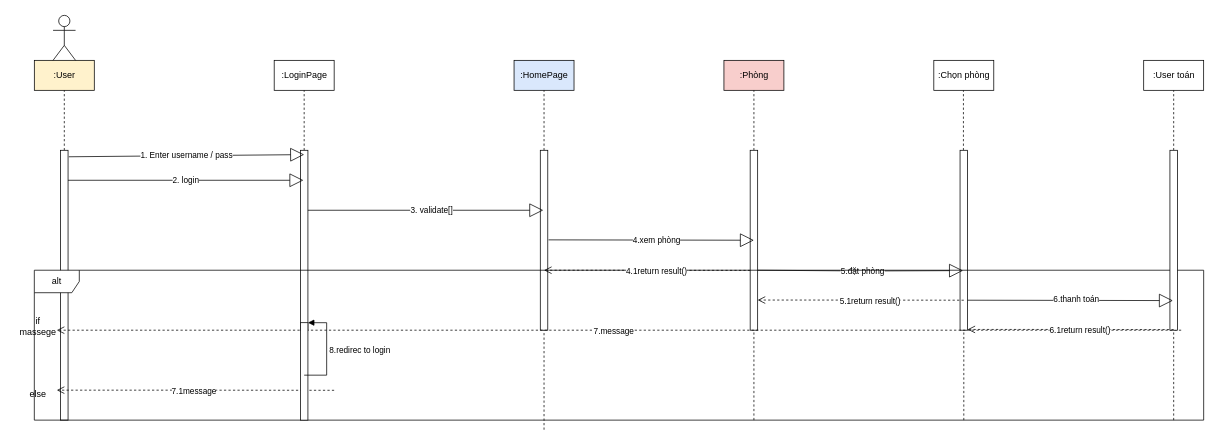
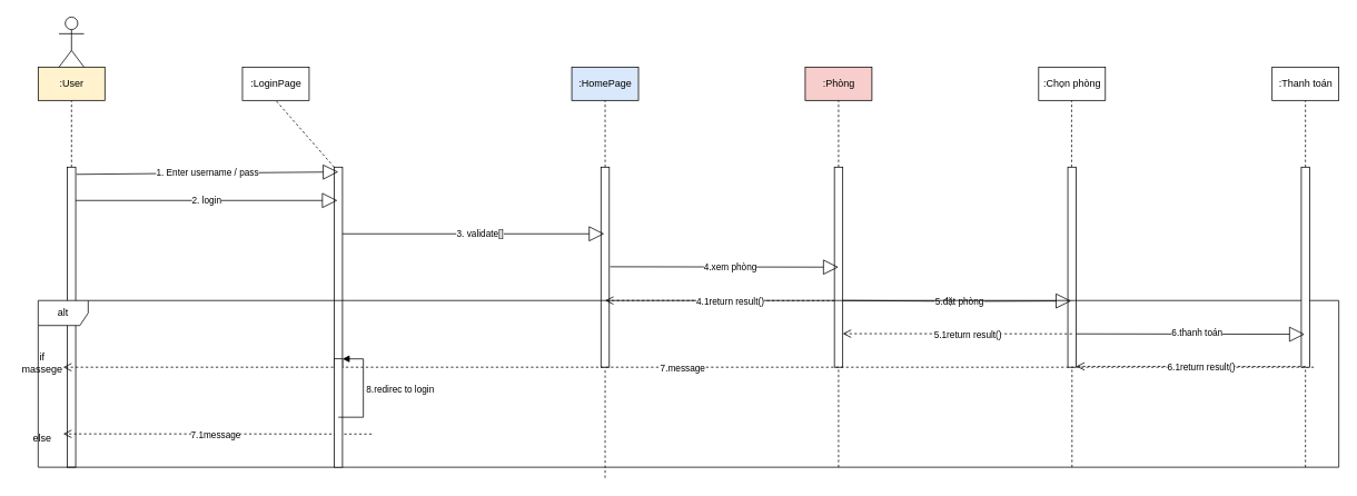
  <mxCell id="0" />
  <mxCell id="1" parent="0" />
  <mxCell id="2" value=":User" style="html=1;fillColor=#fff2cc;" parent="1" vertex="1"><mxGeometry x="45" y="80" width="80" height="40" as="geometry" /></mxCell>
  <mxCell id="3" value="" style="shape=umlActor;verticalLabelPosition=bottom;verticalAlign=top;html=1;" parent="1" vertex="1"><mxGeometry x="70" y="20" width="30" height="60" as="geometry" /></mxCell>
  <mxCell id="4" value="" style="endArrow=none;dashed=1;html=1;rounded=0;entryX=0.5;entryY=1;entryDx=0;entryDy=0;startArrow=none;" parent="1" source="5" target="2" edge="1"><mxGeometry width="50" height="50" relative="1" as="geometry"><mxPoint x="85" y="560" as="sourcePoint" /><mxPoint x="325" y="270" as="targetPoint" /></mxGeometry></mxCell>
  <mxCell id="5" value="" style="html=1;points=[];perimeter=orthogonalPerimeter;" parent="1" vertex="1"><mxGeometry x="80" y="200" width="10" height="360" as="geometry" /></mxCell>
  <mxCell id="6" value="" style="endArrow=none;dashed=1;html=1;rounded=0;entryX=0.5;entryY=1;entryDx=0;entryDy=0;" parent="1" target="5" edge="1"><mxGeometry width="50" height="50" relative="1" as="geometry"><mxPoint x="85" y="560" as="sourcePoint" /><mxPoint x="85" y="120" as="targetPoint" /></mxGeometry></mxCell>
- <mxCell id="7" value=":LoginPage" style="html=1;" parent="1" vertex="1"><mxGeometry x="365" y="80" width="80" height="40" as="geometry" /></mxCell>
+ <mxCell id="7" value=":LoginPage" style="html=1;" parent="1" vertex="1"><mxGeometry x="290" y="80" width="80" height="40" as="geometry" /></mxCell>
  <mxCell id="8" value="" style="endArrow=none;dashed=1;html=1;rounded=0;startArrow=none;entryX=0.5;entryY=1;entryDx=0;entryDy=0;" parent="1" source="9" target="7" edge="1"><mxGeometry width="50" height="50" relative="1" as="geometry"><mxPoint x="405" y="560" as="sourcePoint" /><mxPoint x="405" y="130" as="targetPoint" /></mxGeometry></mxCell>
  <mxCell id="9" value="" style="html=1;points=[];perimeter=orthogonalPerimeter;" parent="1" vertex="1"><mxGeometry x="400" y="200" width="10" height="240" as="geometry" /></mxCell>
  <mxCell id="10" value="" style="endArrow=none;dashed=1;html=1;rounded=0;startArrow=none;entryX=0.5;entryY=1;entryDx=0;entryDy=0;" parent="1" target="9" edge="1"><mxGeometry width="50" height="50" relative="1" as="geometry"><mxPoint x="405" y="560" as="sourcePoint" /><mxPoint x="405" y="120" as="targetPoint" /></mxGeometry></mxCell>
  <mxCell id="11" value="1. Enter username / pass" style="endArrow=block;endSize=16;endFill=0;html=1;rounded=0;exitX=1.1;exitY=0.024;exitDx=0;exitDy=0;exitPerimeter=0;entryX=0.5;entryY=0.024;entryDx=0;entryDy=0;entryPerimeter=0;" parent="1" source="5" target="9" edge="1"><mxGeometry width="160" relative="1" as="geometry"><mxPoint x="225" y="290" as="sourcePoint" /><mxPoint x="385" y="290" as="targetPoint" /></mxGeometry></mxCell>
  <mxCell id="12" value="2. login" style="endArrow=block;endSize=16;endFill=0;html=1;rounded=0;exitX=1.1;exitY=0.024;exitDx=0;exitDy=0;exitPerimeter=0;entryX=0.5;entryY=0.024;entryDx=0;entryDy=0;entryPerimeter=0;" parent="1" edge="1"><mxGeometry width="160" relative="1" as="geometry"><mxPoint x="90" y="240" as="sourcePoint" /><mxPoint x="404" y="240" as="targetPoint" /><Array as="points" /></mxGeometry></mxCell>
  <mxCell id="13" value=":HomePage" style="html=1;fillColor=#dae8fc;" parent="1" vertex="1"><mxGeometry x="685" y="80" width="80" height="40" as="geometry" /></mxCell>
  <mxCell id="14" value="" style="endArrow=none;dashed=1;html=1;rounded=0;startArrow=none;" parent="1" source="15" edge="1"><mxGeometry width="50" height="50" relative="1" as="geometry"><mxPoint x="725" y="572.8" as="sourcePoint" /><mxPoint x="725" y="120" as="targetPoint" /></mxGeometry></mxCell>
  <mxCell id="15" value="" style="html=1;points=[];perimeter=orthogonalPerimeter;" parent="1" vertex="1"><mxGeometry x="720" y="200" width="10" height="240" as="geometry" /></mxCell>
  <mxCell id="16" value="" style="endArrow=none;dashed=1;html=1;rounded=0;startArrow=none;" parent="1" target="15" edge="1"><mxGeometry width="50" height="50" relative="1" as="geometry"><mxPoint x="725" y="572.8" as="sourcePoint" /><mxPoint x="725" y="120" as="targetPoint" /></mxGeometry></mxCell>
  <mxCell id="17" value="3. validate[]" style="endArrow=block;endSize=16;endFill=0;html=1;rounded=0;exitX=1.1;exitY=0.024;exitDx=0;exitDy=0;exitPerimeter=0;entryX=0.5;entryY=0.024;entryDx=0;entryDy=0;entryPerimeter=0;" parent="1" edge="1"><mxGeometry x="0.051" width="160" relative="1" as="geometry"><mxPoint x="410" y="280" as="sourcePoint" /><mxPoint x="724" y="280" as="targetPoint" /><Array as="points" /><mxPoint as="offset" /></mxGeometry></mxCell>
  <mxCell id="18" value=":Phòng" style="html=1;fillColor=#f8cecc;" parent="1" vertex="1"><mxGeometry x="965" y="80" width="80" height="40" as="geometry" /></mxCell>
  <mxCell id="19" value=":Chọn phòng" style="html=1;" parent="1" vertex="1"><mxGeometry x="1245" y="80" width="80" height="40" as="geometry" /></mxCell>
  <mxCell id="20" value="" style="endArrow=none;dashed=1;html=1;rounded=0;startArrow=none;entryX=0.5;entryY=1;entryDx=0;entryDy=0;" parent="1" source="21" target="18" edge="1"><mxGeometry width="50" height="50" relative="1" as="geometry"><mxPoint x="1005" y="560" as="sourcePoint" /><mxPoint x="1004.5" y="130" as="targetPoint" /></mxGeometry></mxCell>
  <mxCell id="21" value="" style="html=1;points=[];perimeter=orthogonalPerimeter;" parent="1" vertex="1"><mxGeometry x="1000" y="200" width="10" height="240" as="geometry" /></mxCell>
  <mxCell id="22" value="" style="endArrow=none;dashed=1;html=1;rounded=0;startArrow=none;entryX=0.5;entryY=1;entryDx=0;entryDy=0;" parent="1" target="21" edge="1"><mxGeometry width="50" height="50" relative="1" as="geometry"><mxPoint x="1005" y="560" as="sourcePoint" /><mxPoint x="1005" y="120" as="targetPoint" /></mxGeometry></mxCell>
  <mxCell id="23" value="4.xem phòng" style="endArrow=block;endSize=16;endFill=0;html=1;rounded=0;exitX=1.1;exitY=0.024;exitDx=0;exitDy=0;exitPerimeter=0;" parent="1" edge="1"><mxGeometry x="0.051" width="160" relative="1" as="geometry"><mxPoint x="731" y="319.5" as="sourcePoint" /><mxPoint x="1005" y="320" as="targetPoint" /><Array as="points" /><mxPoint as="offset" /></mxGeometry></mxCell>
  <mxCell id="24" value="" style="endArrow=none;dashed=1;html=1;rounded=0;startArrow=none;entryX=0.5;entryY=1;entryDx=0;entryDy=0;" parent="1" source="25" edge="1"><mxGeometry width="50" height="50" relative="1" as="geometry"><mxPoint x="1285" y="560" as="sourcePoint" /><mxPoint x="1284.5" y="120" as="targetPoint" /></mxGeometry></mxCell>
  <mxCell id="25" value="" style="html=1;points=[];perimeter=orthogonalPerimeter;" parent="1" vertex="1"><mxGeometry x="1280" y="200" width="10" height="240" as="geometry" /></mxCell>
  <mxCell id="26" value="" style="endArrow=none;dashed=1;html=1;rounded=0;startArrow=none;entryX=0.5;entryY=1;entryDx=0;entryDy=0;" parent="1" target="25" edge="1"><mxGeometry width="50" height="50" relative="1" as="geometry"><mxPoint x="1285" y="560" as="sourcePoint" /><mxPoint x="1284.5" y="120" as="targetPoint" /></mxGeometry></mxCell>
  <mxCell id="27" value="5.đặt phòng" style="endArrow=block;endSize=16;endFill=0;html=1;rounded=0;exitX=1.1;exitY=0.024;exitDx=0;exitDy=0;exitPerimeter=0;" parent="1" edge="1"><mxGeometry x="0.022" width="160" relative="1" as="geometry"><mxPoint x="1010" y="360" as="sourcePoint" /><mxPoint x="1284" y="360.5" as="targetPoint" /><Array as="points"><mxPoint x="1155" y="361" /></Array><mxPoint as="offset" /></mxGeometry></mxCell>
  <mxCell id="28" value="alt" style="shape=umlFrame;whiteSpace=wrap;html=1;" parent="1" vertex="1"><mxGeometry x="45" y="360" width="1560" height="200" as="geometry" /></mxCell>
  <mxCell id="29" value="7.message" style="html=1;verticalAlign=bottom;endArrow=open;dashed=1;endSize=8;rounded=0;" parent="1" edge="1"><mxGeometry x="0.009" y="10" relative="1" as="geometry"><mxPoint x="1575" y="440" as="sourcePoint" /><mxPoint x="75" y="440" as="targetPoint" /><Array as="points"><mxPoint x="245" y="440" /></Array><mxPoint as="offset" /></mxGeometry></mxCell>
  <mxCell id="30" value="7.1message" style="html=1;verticalAlign=bottom;endArrow=open;dashed=1;endSize=8;rounded=0;exitX=1.009;exitY=0.401;exitDx=0;exitDy=0;exitPerimeter=0;" parent="1" edge="1"><mxGeometry x="0.009" y="10" relative="1" as="geometry"><mxPoint x="445" y="520.2" as="sourcePoint" /><mxPoint x="75" y="520" as="targetPoint" /><Array as="points"><mxPoint x="241.4" y="520" /></Array><mxPoint as="offset" /></mxGeometry></mxCell>
  <mxCell id="31" value="if massege" style="text;html=1;strokeColor=none;fillColor=none;align=center;verticalAlign=middle;whiteSpace=wrap;rounded=0;" parent="1" vertex="1"><mxGeometry x="20" y="420" width="60" height="30" as="geometry" /></mxCell>
  <mxCell id="32" value="else" style="text;html=1;strokeColor=none;fillColor=none;align=center;verticalAlign=middle;whiteSpace=wrap;rounded=0;" parent="1" vertex="1"><mxGeometry x="20" y="510" width="60" height="30" as="geometry" /></mxCell>
  <mxCell id="33" value="" style="html=1;points=[];perimeter=orthogonalPerimeter;" parent="1" vertex="1"><mxGeometry x="400" y="430" width="10" height="130" as="geometry" /></mxCell>
  <mxCell id="34" value="8.redirec to login" style="edgeStyle=orthogonalEdgeStyle;html=1;align=left;spacingLeft=2;endArrow=block;rounded=0;entryX=1;entryY=0;" parent="1" target="33" edge="1"><mxGeometry relative="1" as="geometry"><mxPoint x="405" y="500" as="sourcePoint" /><Array as="points"><mxPoint x="435" y="500" /></Array></mxGeometry></mxCell>
  <mxCell id="35" value="4.1return result()" style="html=1;verticalAlign=bottom;endArrow=open;dashed=1;endSize=8;rounded=0;exitX=1.009;exitY=0.401;exitDx=0;exitDy=0;exitPerimeter=0;" edge="1" parent="1"><mxGeometry x="-0.091" y="10" relative="1" as="geometry"><mxPoint x="1000" y="360.2" as="sourcePoint" /><mxPoint x="725" y="360" as="targetPoint" /><Array as="points"><mxPoint x="796.4" y="360" /></Array><mxPoint as="offset" /></mxGeometry></mxCell>
  <mxCell id="36" value="5.1return result()" style="html=1;verticalAlign=bottom;endArrow=open;dashed=1;endSize=8;rounded=0;exitX=1.009;exitY=0.401;exitDx=0;exitDy=0;exitPerimeter=0;" edge="1" parent="1"><mxGeometry x="-0.091" y="10" relative="1" as="geometry"><mxPoint x="1285" y="400" as="sourcePoint" /><mxPoint x="1010" y="399.8" as="targetPoint" /><Array as="points"><mxPoint x="1081.4" y="399.8" /></Array><mxPoint as="offset" /></mxGeometry></mxCell>
- <mxCell id="37" value=":User toán" style="html=1;" vertex="1" parent="1"><mxGeometry x="1525" y="80" width="80" height="40" as="geometry" /></mxCell>
+ <mxCell id="37" value=":Thanh toán" style="html=1;" vertex="1" parent="1"><mxGeometry x="1525" y="80" width="80" height="40" as="geometry" /></mxCell>
  <mxCell id="38" value="" style="endArrow=none;dashed=1;html=1;rounded=0;startArrow=none;" edge="1" parent="1" source="39"><mxGeometry width="50" height="50" relative="1" as="geometry"><mxPoint x="1565" y="560" as="sourcePoint" /><mxPoint x="1565" y="120" as="targetPoint" /></mxGeometry></mxCell>
  <mxCell id="39" value="" style="html=1;points=[];perimeter=orthogonalPerimeter;" vertex="1" parent="1"><mxGeometry x="1560" y="200" width="10" height="240" as="geometry" /></mxCell>
  <mxCell id="40" value="" style="endArrow=none;dashed=1;html=1;rounded=0;startArrow=none;" edge="1" parent="1" target="39"><mxGeometry width="50" height="50" relative="1" as="geometry"><mxPoint x="1565" y="560" as="sourcePoint" /><mxPoint x="1565" y="120" as="targetPoint" /></mxGeometry></mxCell>
  <mxCell id="41" value="6.thanh toán" style="endArrow=block;endSize=16;endFill=0;html=1;rounded=0;exitX=1.1;exitY=0.024;exitDx=0;exitDy=0;exitPerimeter=0;" edge="1" parent="1"><mxGeometry x="0.058" width="160" relative="1" as="geometry"><mxPoint x="1290" y="400" as="sourcePoint" /><mxPoint x="1564" y="400.5" as="targetPoint" /><Array as="points" /><mxPoint y="-1" as="offset" /></mxGeometry></mxCell>
  <mxCell id="42" value="6.1return result()" style="html=1;verticalAlign=bottom;endArrow=open;dashed=1;endSize=8;rounded=0;exitX=1.009;exitY=0.401;exitDx=0;exitDy=0;exitPerimeter=0;" edge="1" parent="1"><mxGeometry x="-0.091" y="10" relative="1" as="geometry"><mxPoint x="1565" y="439.2" as="sourcePoint" /><mxPoint x="1290" y="439" as="targetPoint" /><Array as="points"><mxPoint x="1361.4" y="439" /></Array><mxPoint as="offset" /></mxGeometry></mxCell>
